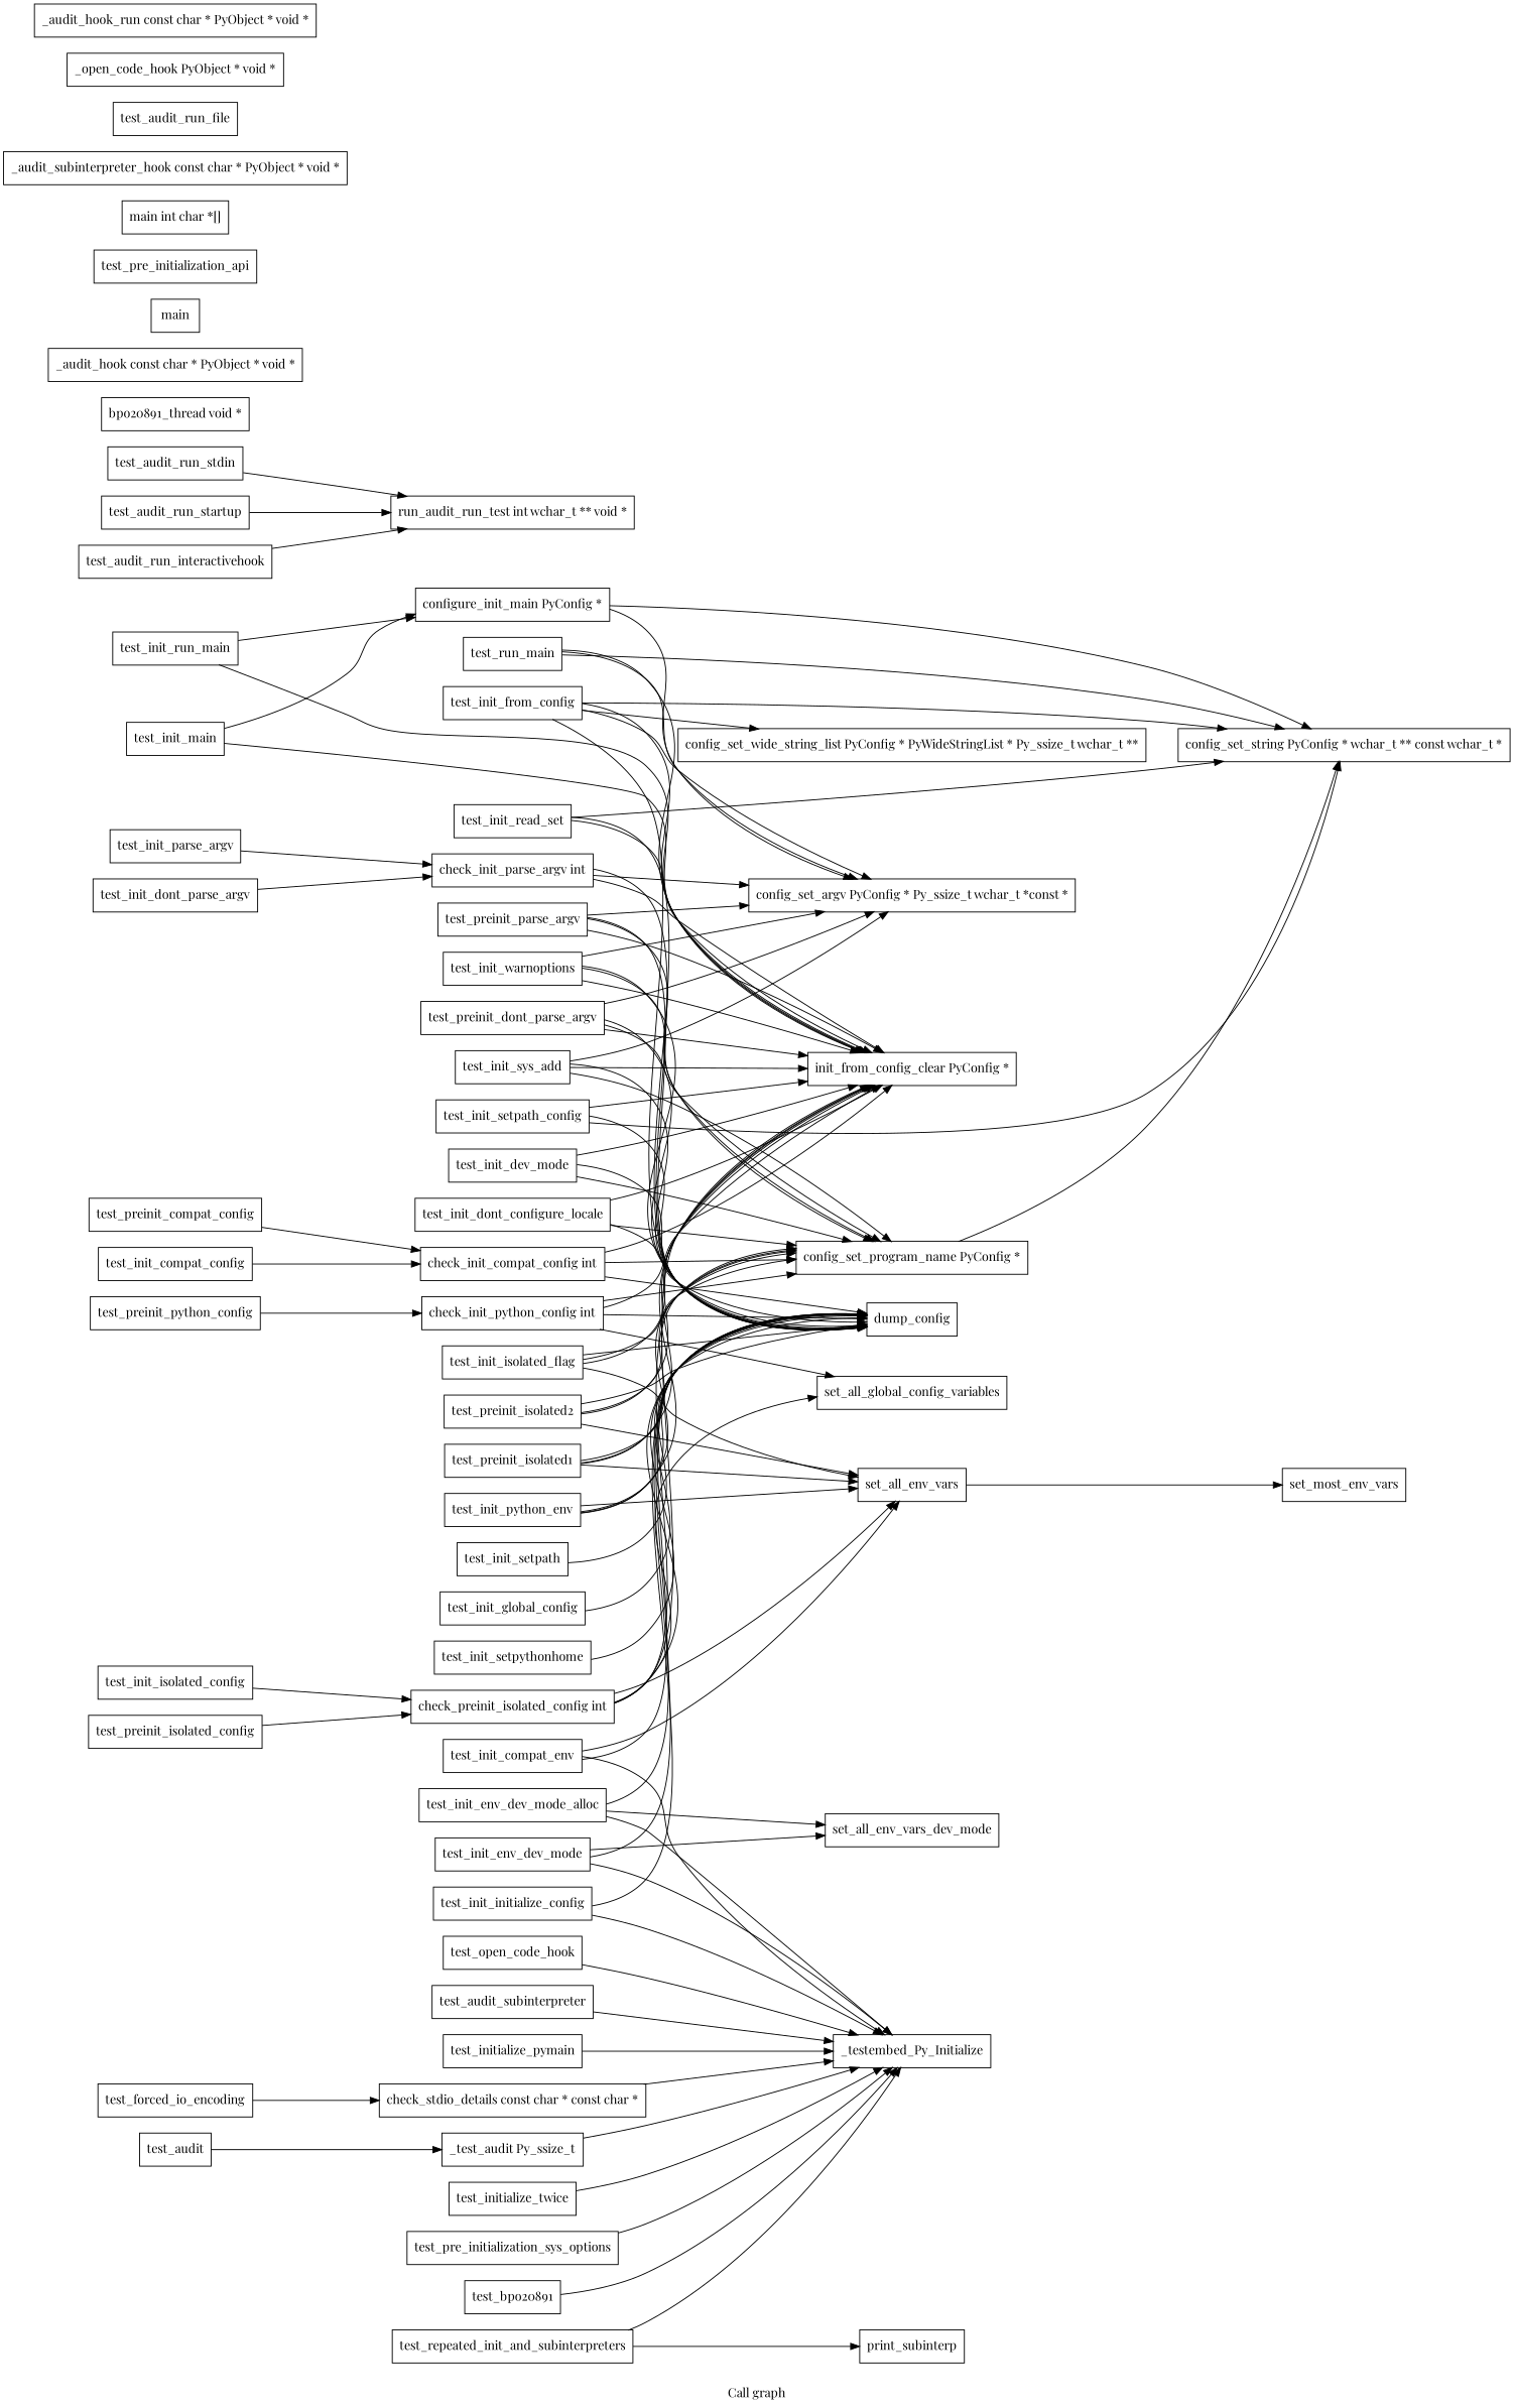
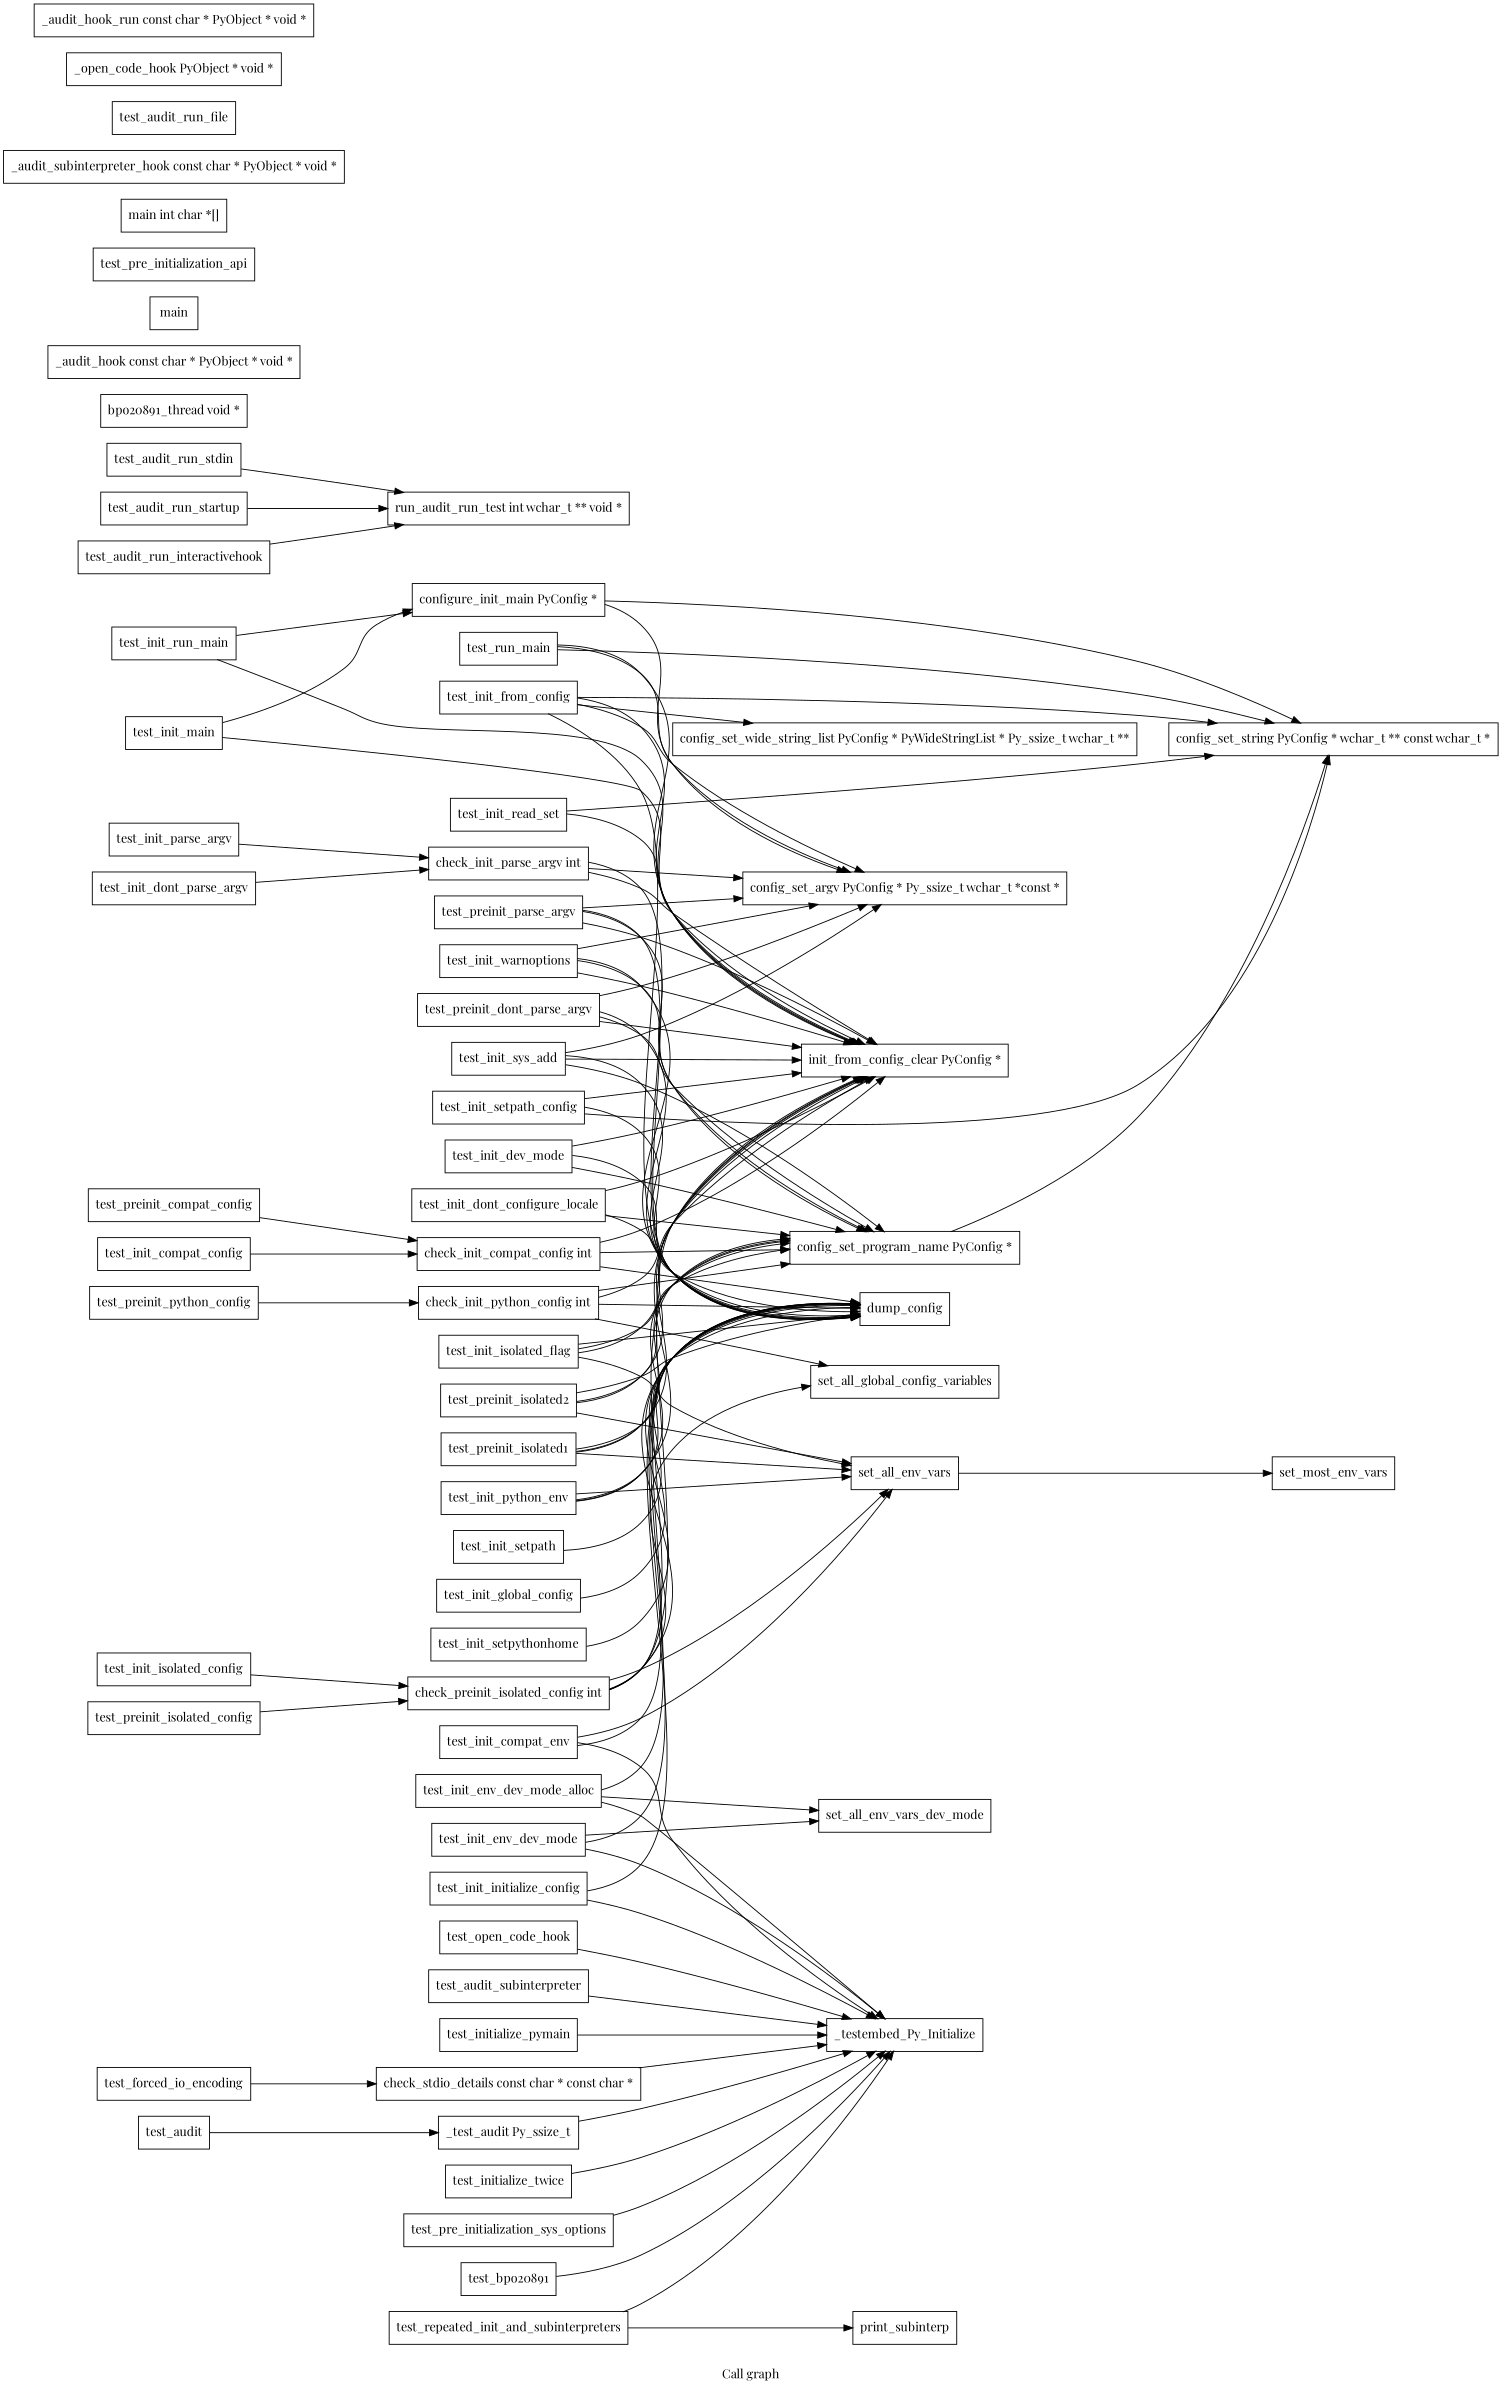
  digraph {
    fontname="Playfair Display"
    label="Call graph"
    rankdir=LR
    node [fontname="Playfair Display" shape=record]
    edge [fontname="Playfair Display"]
    n1 [label="{test_run_main  }"]
    n2 [label="{config_set_string  PyConfig *  wchar_t **  const wchar_t *  }"]
    n3 [label="{config_set_argv  PyConfig *  Py_ssize_t  wchar_t *const *  }"]
    n4 [label="{init_from_config_clear  PyConfig *  }"]
    n5 [label="{test_init_run_main  }"]
    n6 [label="{configure_init_main  PyConfig *  }"]
    n7 [label="{test_init_setpath_config  }"]
    n8 [label="{dump_config  }"]
    n9 [label="{test_audit_run_stdin  }"]
    n10 [label="{run_audit_run_test  int  wchar_t **  void *  }"]
    n11 [label="{test_audit_run_startup  }"]
    n12 [label="{test_audit_run_interactivehook  }"]
    n13 [label="{test_init_dont_parse_argv  }"]
    n14 [label="{check_init_parse_argv  int  }"]
    n15 [label="{test_init_parse_argv  }"]
    n16 [label="{test_init_from_config  }"]
    n17 [label="{config_set_wide_string_list  PyConfig *  PyWideStringList *  Py_ssize_t  wchar_t **  }"]
    n18 [label="{check_init_python_config  int  }"]
    n19 [label="{config_set_program_name  PyConfig *  }"]
    n20 [label="{set_all_global_config_variables  }"]
    n21 [label="{test_init_compat_config  }"]
    n22 [label="{check_init_compat_config  int  }"]
    n23 [label="{test_init_warnoptions  }"]
    n24 [label="{test_preinit_compat_config  }"]
    n25 [label="{bpo20891_thread  void *  }"]
    n26 [label="{test_init_read_set  }"]
    n27 [label="{check_preinit_isolated_config  int  }"]
    n28 [label="{set_all_env_vars  }"]
    n29 [label="{set_most_env_vars  }"]
    n30 [label="{_audit_hook  const char *  PyObject *  void *  }"]
    n31 [label="{test_init_initialize_config  }"]
    n32 [label="{_testembed_Py_Initialize  }"]
    n33 [label="{test_initialize_twice  }"]
    n34 [label="{main  }"]
    n35 [label="{test_preinit_dont_parse_argv  }"]
    n36 [label="{test_repeated_init_and_subinterpreters  }"]
    n37 [label="{print_subinterp  }"]
    n38 [label="{test_init_sys_add  }"]
    n39 [label="{test_pre_initialization_api  }"]
    n40 [label="{test_preinit_isolated_config  }"]
    n41 [label="{test_pre_initialization_sys_options  }"]
    n42 [label="{test_bpo20891  }"]
    n43 [label="{main  int  char *[]  }"]
    n44 [label="{set_all_env_vars_dev_mode  }"]
    n45 [label="{test_init_main  }"]
    n46 [label="{test_open_code_hook  }"]
    n47 [label="{test_audit_subinterpreter  }"]
    n48 [label="{_audit_subinterpreter_hook  const char *  PyObject *  void *  }"]
    n49 [label="{test_init_global_config  }"]
    n50 [label="{test_init_setpythonhome  }"]
    n51 [label="{test_initialize_pymain  }"]
    n52 [label="{test_init_isolated_config  }"]
    n53 [label="{test_init_compat_env  }"]
    n54 [label="{test_init_python_env  }"]
    n55 [label="{test_init_env_dev_mode  }"]
    n56 [label="{test_init_env_dev_mode_alloc  }"]
    n57 [label="{test_init_isolated_flag  }"]
    n58 [label="{test_preinit_isolated2  }"]
    n59 [label="{test_preinit_python_config  }"]
    n60 [label="{test_forced_io_encoding  }"]
    n61 [label="{check_stdio_details  const char *  const char *  }"]
    n62 [label="{test_init_dont_configure_locale  }"]
    n63 [label="{test_init_dev_mode  }"]
    n64 [label="{test_init_setpath  }"]
    n65 [label="{test_audit_run_file  }"]
    n66 [label="{test_preinit_isolated1  }"]
    n67 [label="{_open_code_hook  PyObject *  void *  }"]
    n68 [label="{_test_audit  Py_ssize_t  }"]
    n69 [label="{test_audit  }"]
    n70 [label="{test_preinit_parse_argv  }"]
    n71 [label="{_audit_hook_run  const char *  PyObject *  void *  }"]
    n1 -> n2
    n1 -> n3
    n1 -> n4
    n5 -> n4
    n5 -> n6
    n6 -> n2
    n6 -> n3
    n7 -> n2
    n7 -> n4
    n7 -> n8
    n9 -> n10
    n11 -> n10
    n12 -> n10
    n13 -> n14
    n14 -> n3
    n14 -> n4
    n14 -> n8
    n15 -> n14
    n16 -> n2
    n16 -> n3
    n16 -> n4
    n16 -> n8
    n16 -> n17
    n18 -> n4
    n18 -> n8
    n18 -> n19
    n18 -> n20
    n19 -> n2
    n21 -> n22
    n22 -> n4
    n22 -> n8
    n22 -> n19
    n23 -> n3
    n23 -> n4
    n23 -> n8
    n23 -> n19
    n24 -> n22
    n26 -> n2
    n26 -> n4
-   n26 -> n8
    n27 -> n4
    n27 -> n8
    n27 -> n19
    n27 -> n20
    n27 -> n28
    n28 -> n29
    n31 -> n8
    n31 -> n32
    n33 -> n32
    n35 -> n3
    n35 -> n4
    n35 -> n8
    n35 -> n19
    n36 -> n32
    n36 -> n37
    n38 -> n3
    n38 -> n4
    n38 -> n8
    n38 -> n19
    n40 -> n27
    n41 -> n32
    n42 -> n32
    n45 -> n4
    n45 -> n6
    n46 -> n32
    n47 -> n32
    n49 -> n8
    n50 -> n8
    n51 -> n32
    n52 -> n27
    n53 -> n8
    n53 -> n28
    n53 -> n32
    n54 -> n4
    n54 -> n8
    n54 -> n19
    n54 -> n28
    n55 -> n8
    n55 -> n32
    n55 -> n44
    n56 -> n8
    n56 -> n32
    n56 -> n44
    n57 -> n4
    n57 -> n8
    n57 -> n19
    n57 -> n28
    n58 -> n4
    n58 -> n8
    n58 -> n19
    n58 -> n28
    n59 -> n18
    n60 -> n61
    n61 -> n32
    n62 -> n4
    n62 -> n8
    n62 -> n19
    n63 -> n4
    n63 -> n8
    n63 -> n19
    n64 -> n8
    n66 -> n4
    n66 -> n8
    n66 -> n19
    n66 -> n28
    n68 -> n32
    n69 -> n68
    n70 -> n3
    n70 -> n4
    n70 -> n8
    n70 -> n19
  }
